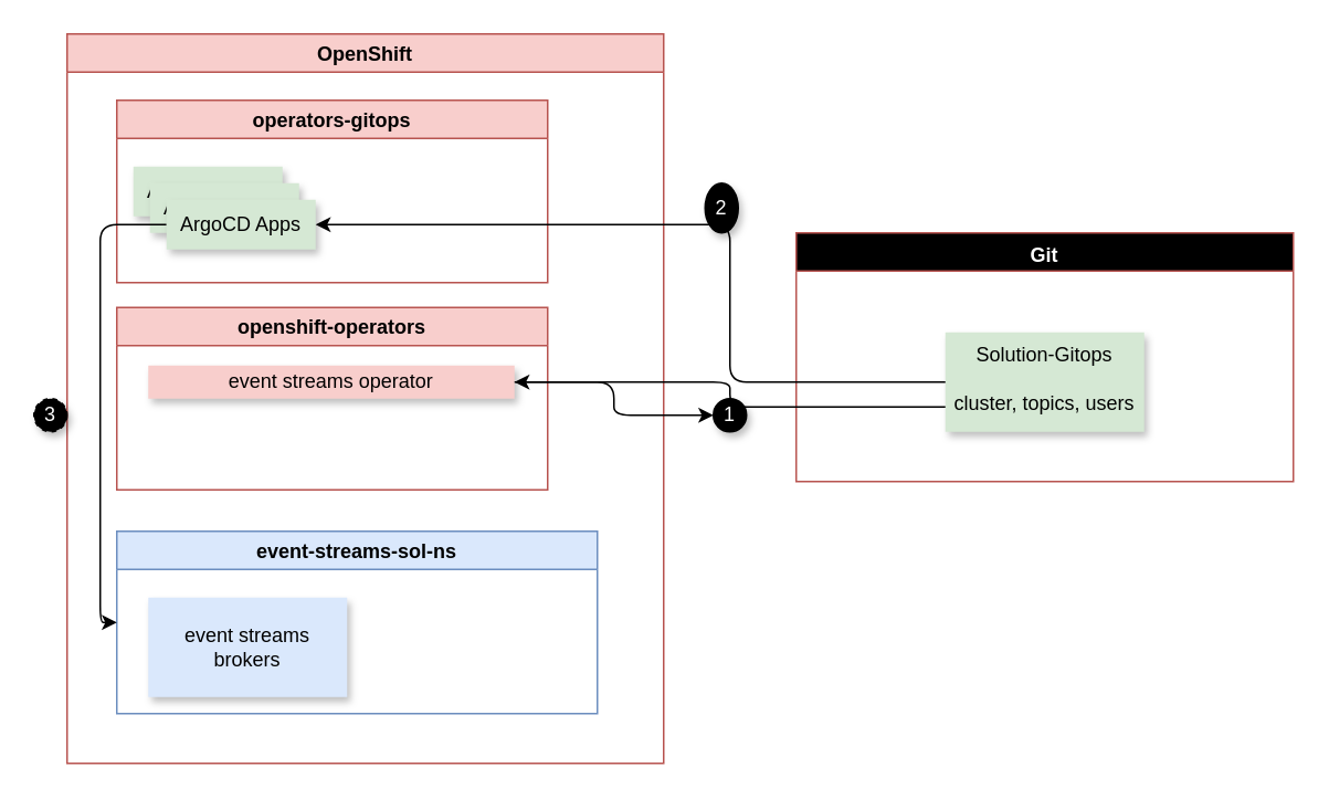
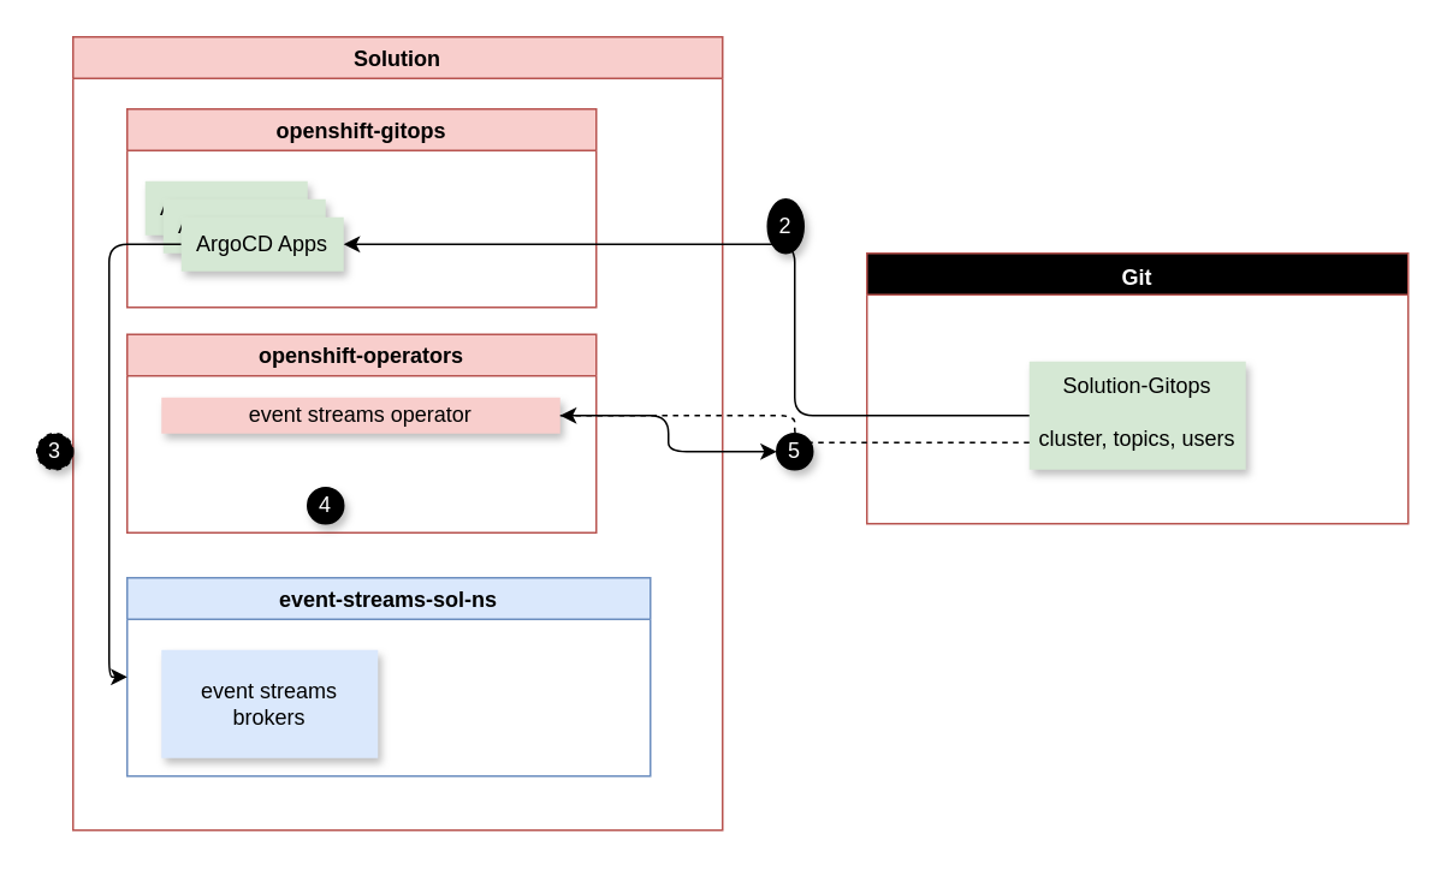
  <mxCell id="0" />
  <mxCell id="1" parent="0" />
- <mxCell id="2" value="OpenShift" style="swimlane;fillColor=#f8cecc;strokeColor=#b85450;" vertex="1" parent="1"><mxGeometry x="40" y="20" width="360" height="440" as="geometry" /></mxCell>
- <mxCell id="3" value="operators-gitops" style="swimlane;fillColor=#f8cecc;strokeColor=#b85450;" vertex="1" parent="2"><mxGeometry x="30" y="40" width="260" height="110" as="geometry" /></mxCell>
+ <mxCell id="2" value="Solution" style="swimlane;fillColor=#f8cecc;strokeColor=#b85450;" vertex="1" parent="1"><mxGeometry x="40" y="20" width="360" height="440" as="geometry" /></mxCell>
+ <mxCell id="3" value="openshift-gitops" style="swimlane;fillColor=#f8cecc;strokeColor=#b85450;" vertex="1" parent="2"><mxGeometry x="30" y="40" width="260" height="110" as="geometry" /></mxCell>
  <mxCell id="4" value="ArgoCD Apps" style="rounded=0;whiteSpace=wrap;html=1;fillColor=#d5e8d4;strokeColor=none;shadow=1;" vertex="1" parent="3"><mxGeometry x="10" y="40" width="90" height="30" as="geometry" /></mxCell>
  <mxCell id="5" value="openshift-operators" style="swimlane;fillColor=#f8cecc;strokeColor=#b85450;" vertex="1" parent="2"><mxGeometry x="30" y="165" width="260" height="110" as="geometry" /></mxCell>
  <mxCell id="6" value="event streams operator" style="rounded=0;whiteSpace=wrap;html=1;fillColor=#f8cecc;strokeColor=none;shadow=1;" vertex="1" parent="5"><mxGeometry x="19" y="35" width="221" height="20" as="geometry" /></mxCell>
+ <mxCell id="7" value="4" style="ellipse;whiteSpace=wrap;html=1;aspect=fixed;shadow=1;fontColor=#FFFFFF;fillColor=#000000;" vertex="1" parent="5"><mxGeometry x="100" y="85" width="20" height="20" as="geometry" /></mxCell>
  <mxCell id="8" value="event-streams-sol-ns" style="swimlane;fillColor=#dae8fc;strokeColor=#6c8ebf;" vertex="1" parent="2"><mxGeometry x="30" y="300" width="290" height="110" as="geometry" /></mxCell>
  <mxCell id="9" value="event streams brokers" style="rounded=0;whiteSpace=wrap;html=1;fillColor=#dae8fc;strokeColor=none;shadow=1;" vertex="1" parent="8"><mxGeometry x="19" y="40" width="120" height="60" as="geometry" /></mxCell>
  <mxCell id="10" style="edgeStyle=orthogonalEdgeStyle;html=1;fontColor=#FFFFFF;" edge="1" parent="2" source="6" target="18"><mxGeometry relative="1" as="geometry" /></mxCell>
  <mxCell id="11" value="Git" style="swimlane;fillColor=#000000;strokeColor=#b85450;fontColor=#FFFFFF;verticalAlign=top;" vertex="1" parent="1"><mxGeometry x="480" y="140" width="300" height="150" as="geometry" /></mxCell>
  <mxCell id="12" value="Solution-Gitops&lt;br&gt;&lt;br&gt;cluster, topics, users" style="rounded=0;whiteSpace=wrap;html=1;fillColor=#d5e8d4;strokeColor=none;shadow=1;verticalAlign=top;" vertex="1" parent="11"><mxGeometry x="90" y="60" width="120" height="60" as="geometry" /></mxCell>
  <mxCell id="13" value="ArgoCD Apps" style="rounded=0;whiteSpace=wrap;html=1;fillColor=#d5e8d4;strokeColor=none;shadow=1;" vertex="1" parent="1"><mxGeometry x="90" y="110" width="90" height="30" as="geometry" /></mxCell>
  <mxCell id="14" style="edgeStyle=orthogonalEdgeStyle;html=1;entryX=0;entryY=0.5;entryDx=0;entryDy=0;fontColor=#FFFFFF;" edge="1" parent="1" source="15" target="8"><mxGeometry relative="1" as="geometry"><Array as="points"><mxPoint x="60" y="135" /><mxPoint x="60" y="375" /></Array></mxGeometry></mxCell>
  <mxCell id="15" value="ArgoCD Apps" style="rounded=0;whiteSpace=wrap;html=1;fillColor=#d5e8d4;strokeColor=none;shadow=1;" vertex="1" parent="1"><mxGeometry x="100" y="120" width="90" height="30" as="geometry" /></mxCell>
  <mxCell id="16" style="edgeStyle=orthogonalEdgeStyle;html=1;entryX=1;entryY=0.5;entryDx=0;entryDy=0;fontColor=#FFFFFF;" edge="1" parent="1" source="12" target="15"><mxGeometry relative="1" as="geometry"><Array as="points"><mxPoint x="440" y="230" /><mxPoint x="440" y="135" /></Array></mxGeometry></mxCell>
- <mxCell id="17" style="edgeStyle=orthogonalEdgeStyle;html=1;exitX=0;exitY=0.75;exitDx=0;exitDy=0;fontColor=#FFFFFF;" edge="1" parent="1" source="12" target="6"><mxGeometry relative="1" as="geometry" /></mxCell>
- <mxCell id="18" value="1" style="ellipse;whiteSpace=wrap;html=1;aspect=fixed;shadow=1;fontColor=#FFFFFF;fillColor=#000000;" vertex="1" parent="1"><mxGeometry x="430" y="240" width="20" height="20" as="geometry" /></mxCell>
+ <mxCell id="17" style="edgeStyle=orthogonalEdgeStyle;html=1;exitX=0;exitY=0.75;exitDx=0;exitDy=0;fontColor=#FFFFFF;dashed=1;" edge="1" parent="1" source="12" target="6"><mxGeometry relative="1" as="geometry" /></mxCell>
+ <mxCell id="18" value="5" style="ellipse;whiteSpace=wrap;html=1;aspect=fixed;shadow=1;fontColor=#FFFFFF;fillColor=#000000;" vertex="1" parent="1"><mxGeometry x="430" y="240" width="20" height="20" as="geometry" /></mxCell>
  <mxCell id="19" value="2" style="ellipse;whiteSpace=wrap;html=1;aspect=fixed;shadow=1;fontColor=#FFFFFF;fillColor=#000000;" vertex="1" parent="1"><mxGeometry x="425" y="110" width="20" height="30" as="geometry" /></mxCell>
  <mxCell id="20" value="3" style="ellipse;whiteSpace=wrap;html=1;aspect=fixed;shadow=1;fontColor=#FFFFFF;fillColor=#000000;dashed=1;" vertex="1" parent="1"><mxGeometry x="20" y="240" width="20" height="20" as="geometry" /></mxCell>
